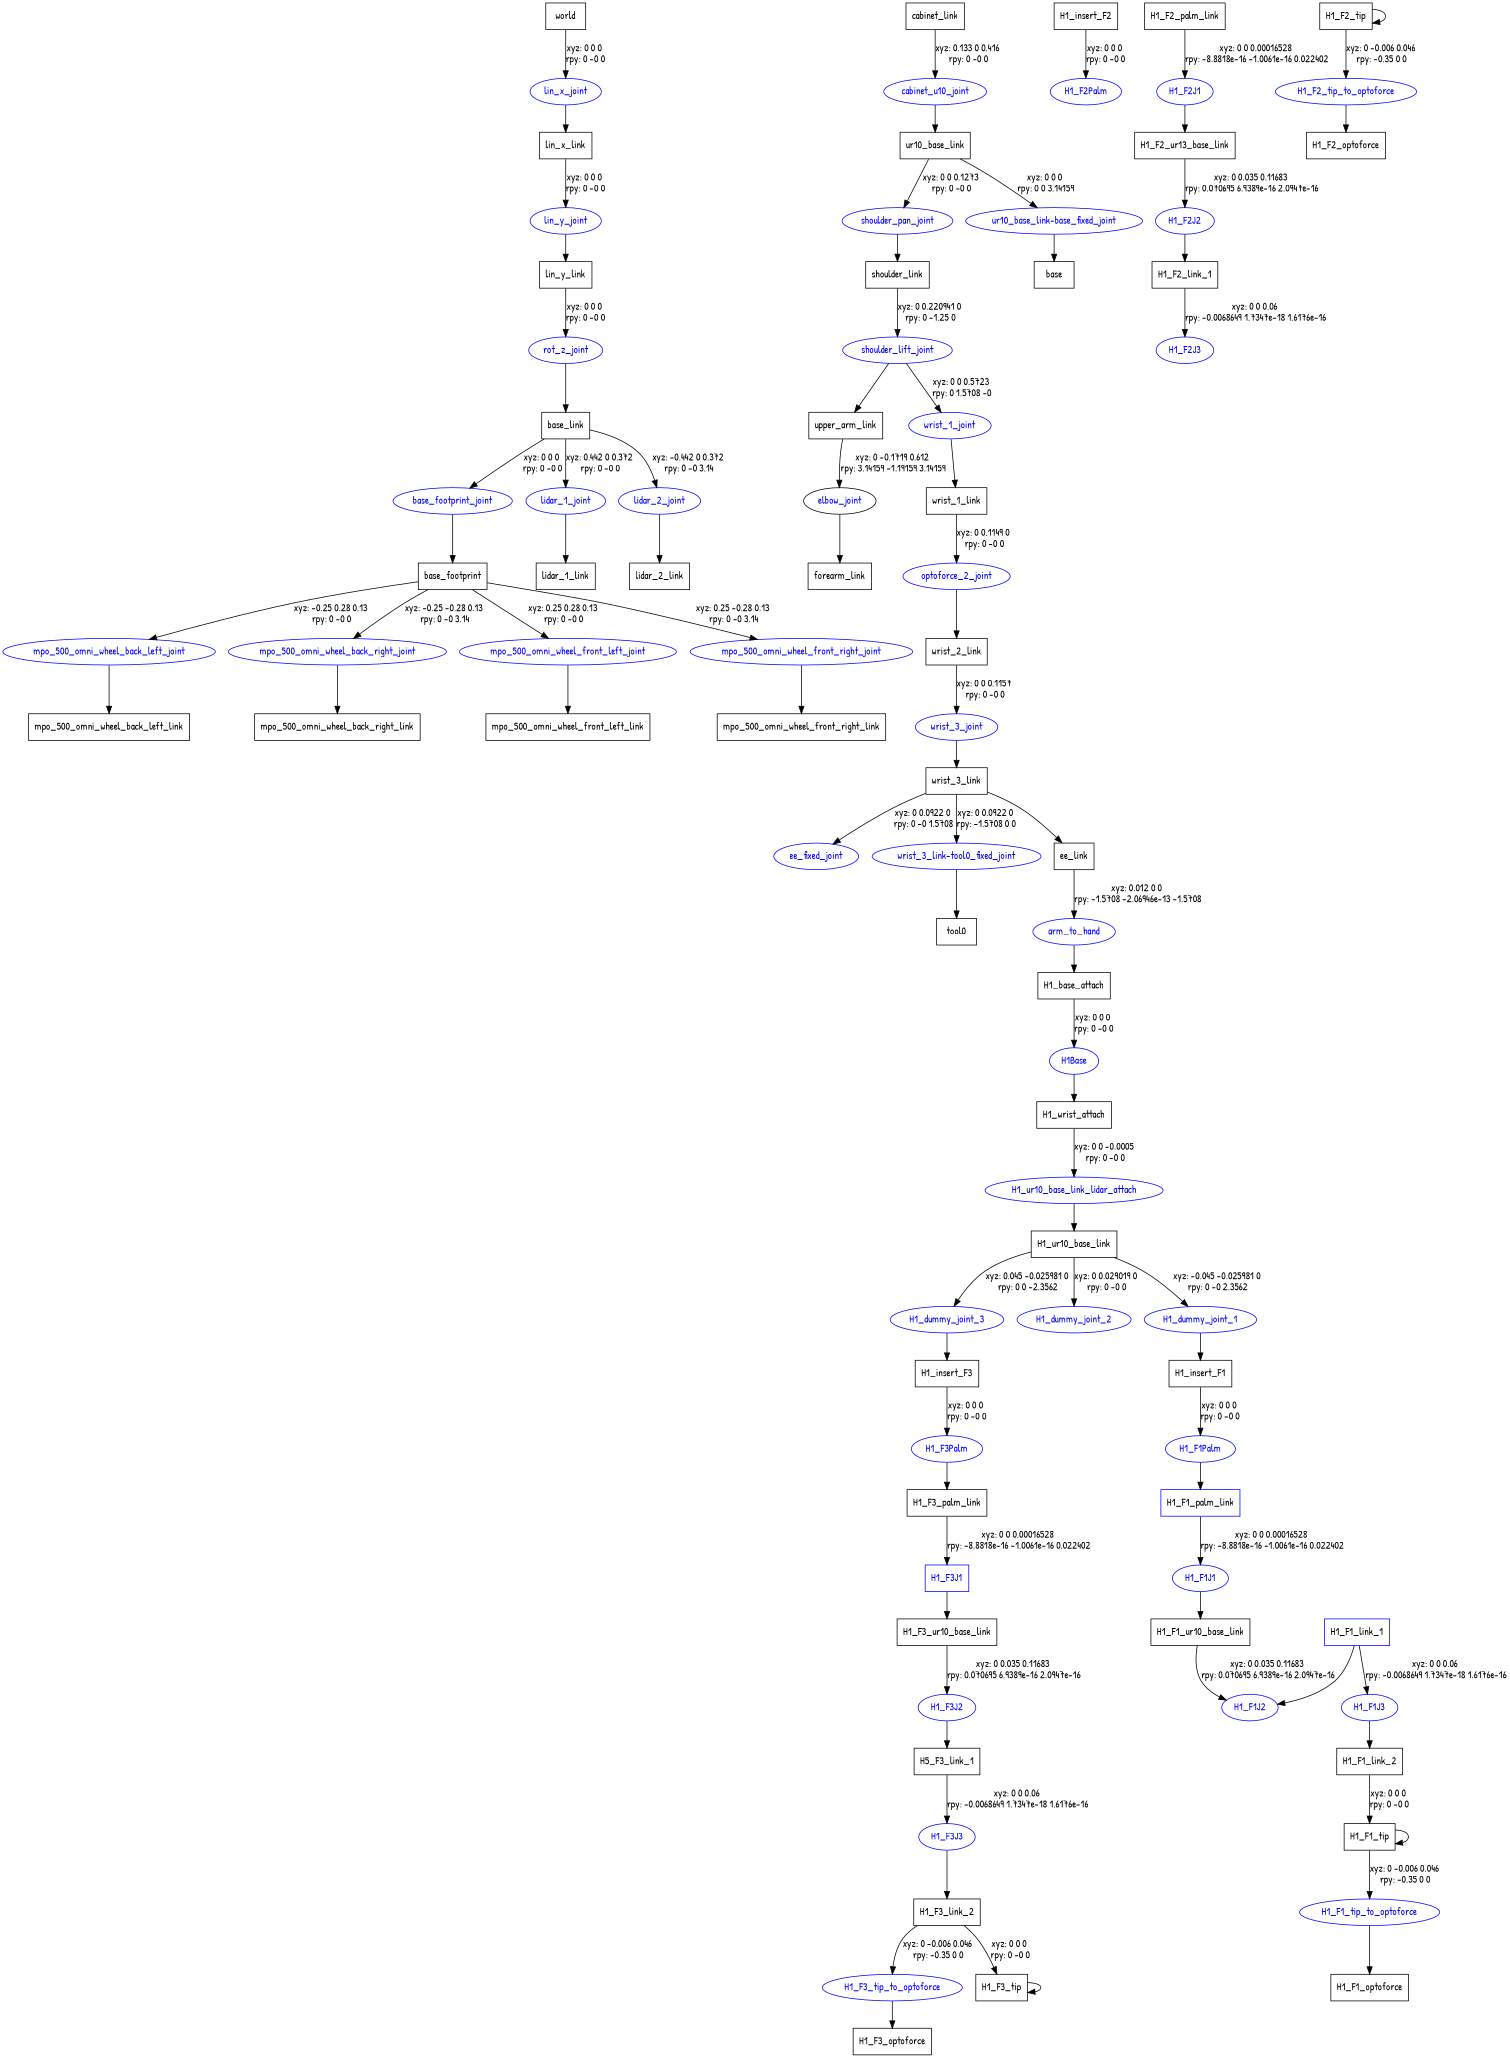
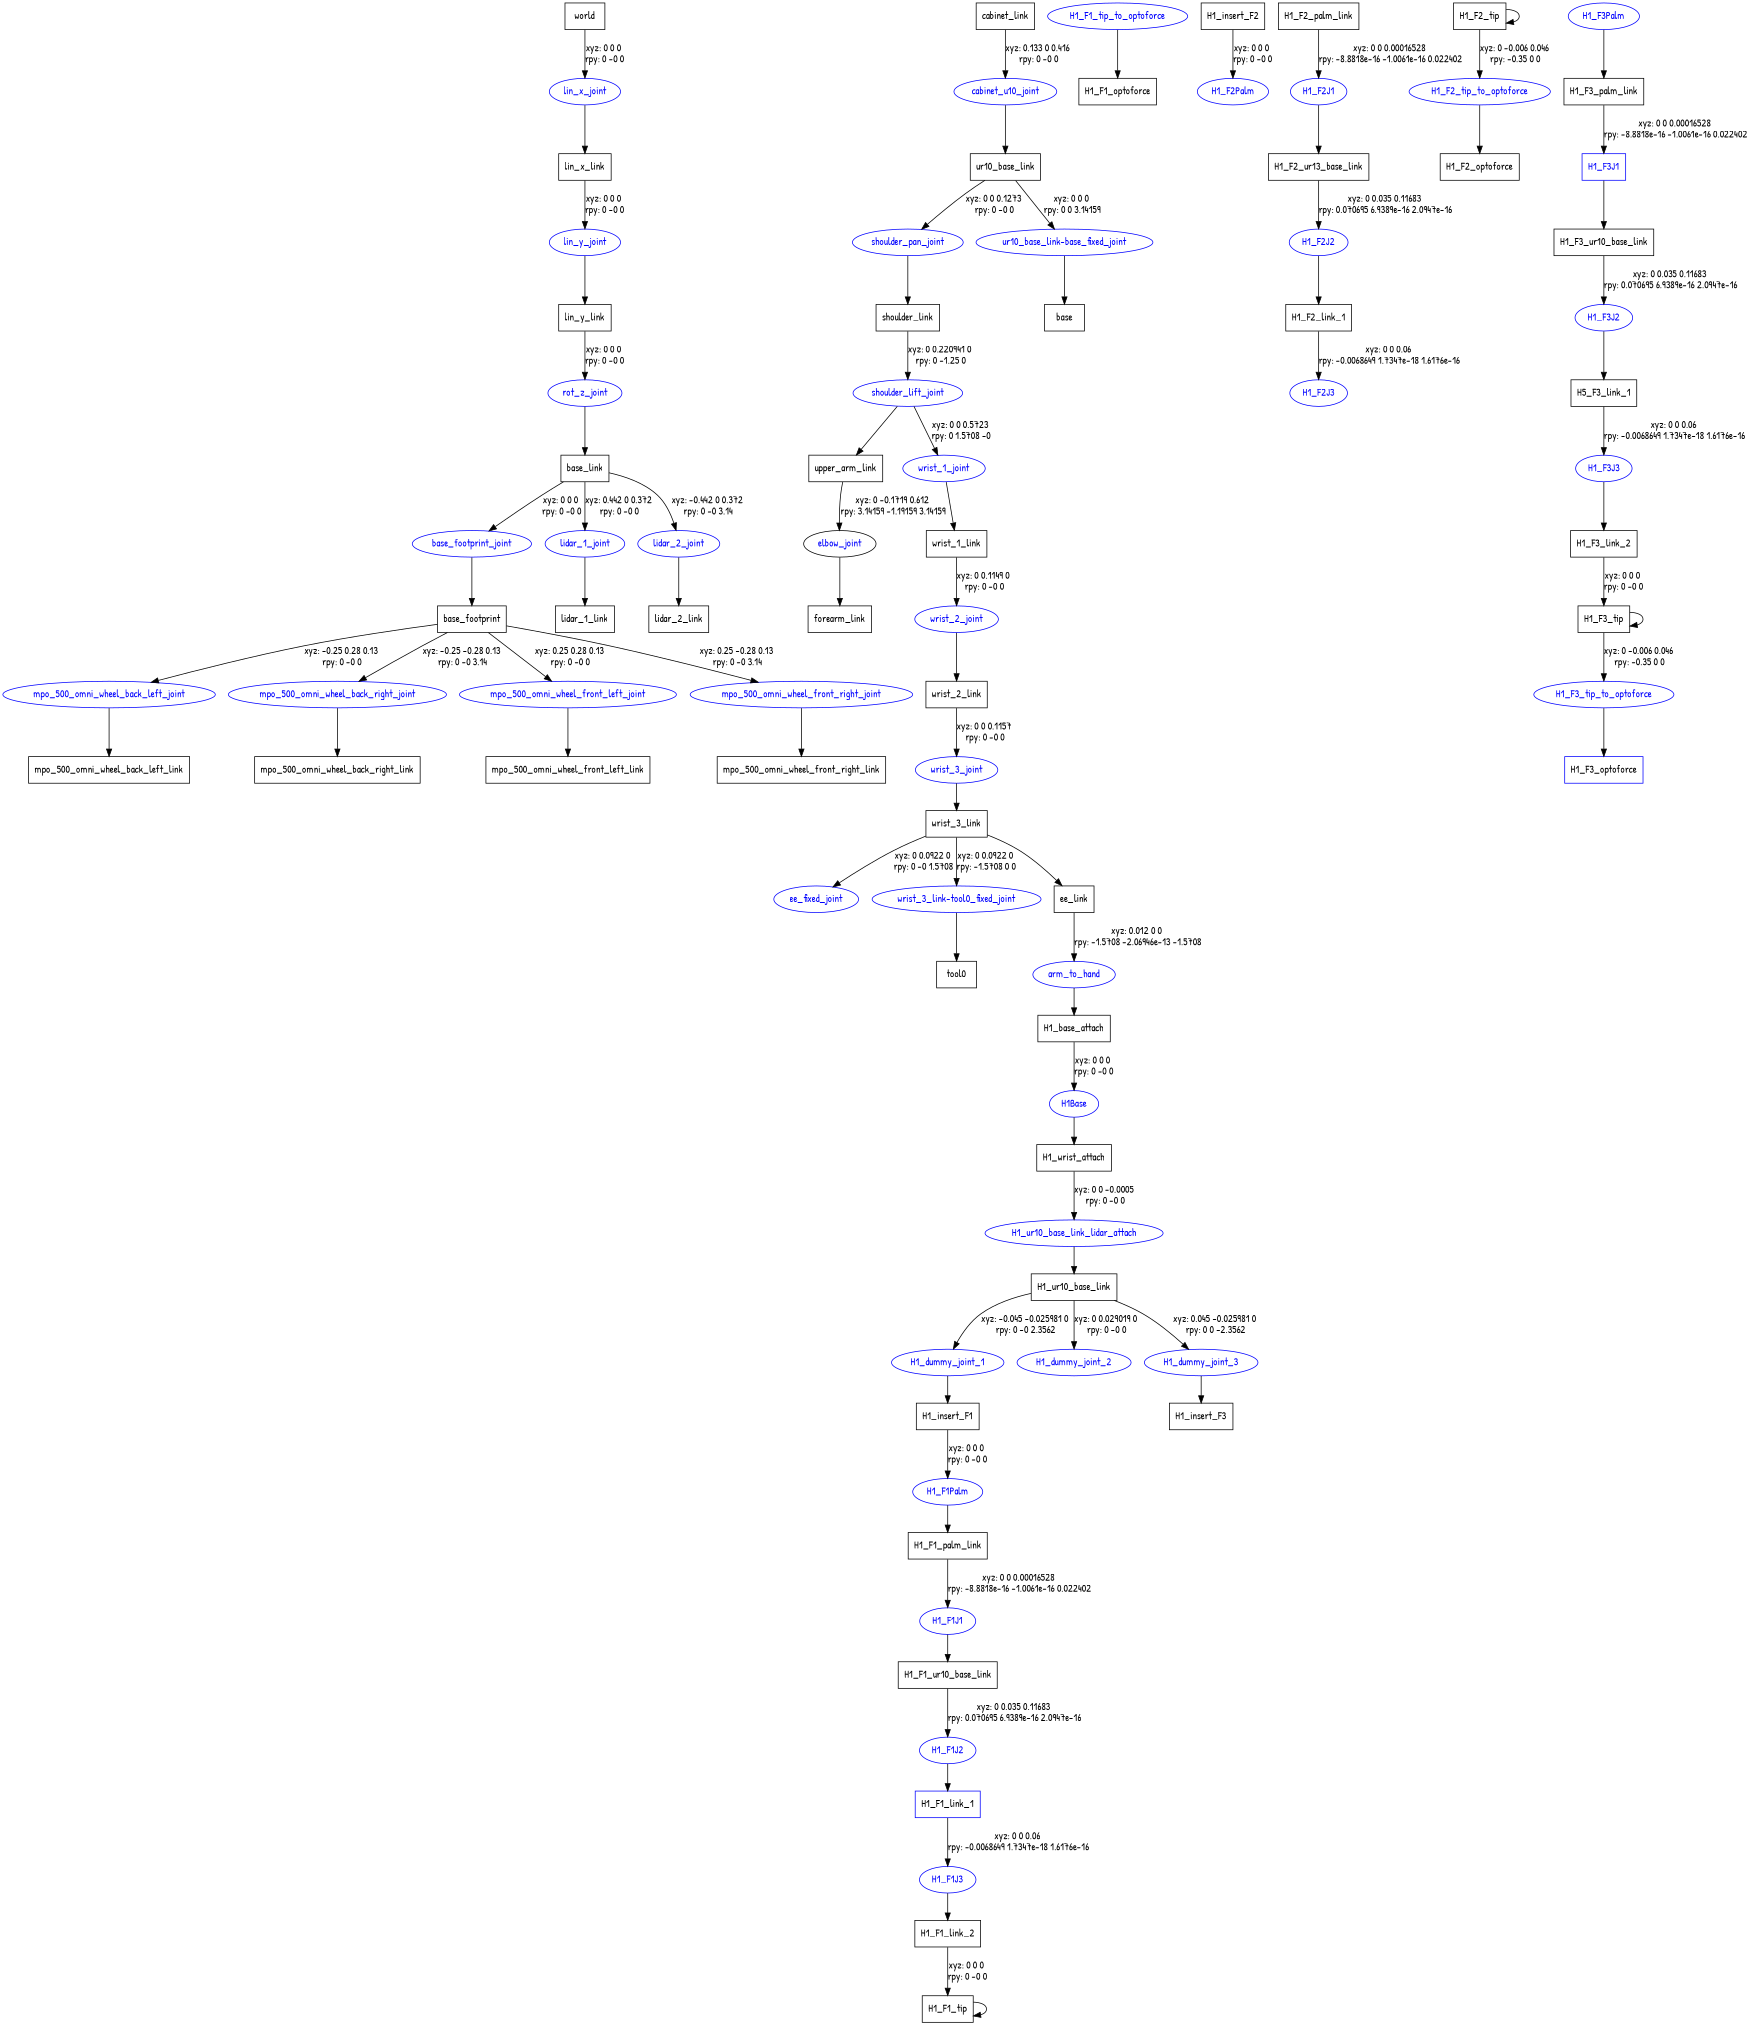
  digraph {
    fontname="Patrick Hand"
    node [fontname="Patrick Hand" shape=box]
    edge [fontname="Patrick Hand"]
    n1 [label=world]
    lin_x_joint [color=blue fontcolor=blue shape=ellipse]
    n3 [label=lin_x_link]
    lin_y_joint [color=blue fontcolor=blue shape=ellipse]
    n5 [label=lin_y_link]
    rot_z_joint [color=blue fontcolor=blue shape=ellipse]
    n7 [label=base_link]
    base_footprint_joint [color=blue fontcolor=blue shape=ellipse]
    lidar_1_joint [color=blue fontcolor=blue shape=ellipse]
    lidar_2_joint [color=blue fontcolor=blue shape=ellipse]
    n11 [label=base_footprint]
    n12 [label=lidar_1_link]
    n13 [label=lidar_2_link]
    mpo_500_omni_wheel_back_left_joint [color=blue fontcolor=blue shape=ellipse]
    mpo_500_omni_wheel_back_right_joint [color=blue fontcolor=blue shape=ellipse]
    mpo_500_omni_wheel_front_left_joint [color=blue fontcolor=blue shape=ellipse]
    mpo_500_omni_wheel_front_right_joint [color=blue fontcolor=blue shape=ellipse]
    n18 [label=mpo_500_omni_wheel_back_left_link]
    n19 [label=mpo_500_omni_wheel_back_right_link]
    n20 [label=mpo_500_omni_wheel_front_left_link]
    n21 [label=mpo_500_omni_wheel_front_right_link]
    n22 [label=cabinet_link]
    cabinet_u10_joint [color=blue fontcolor=blue shape=ellipse]
    n24 [label=ur10_base_link]
    shoulder_pan_joint [color=blue fontcolor=blue shape=ellipse]
    "ur10_base_link-base_fixed_joint" [color=blue fontcolor=blue shape=ellipse]
    n27 [label=shoulder_link]
    n28 [label=base]
    shoulder_lift_joint [color=blue fontcolor=blue shape=ellipse]
    n30 [label=upper_arm_link]
    wrist_1_joint [color=blue fontcolor=blue shape=ellipse]
    elbow_joint [color=black fontcolor=blue shape=ellipse]
    n33 [label=forearm_link]
    n34 [label=wrist_1_link]
-   wrist_2_joint [color=blue fontcolor=blue shape=ellipse label=optoforce_2_joint]
+   wrist_2_joint [color=blue fontcolor=blue shape=ellipse]
    n36 [label=wrist_2_link]
    wrist_3_joint [color=blue fontcolor=blue shape=ellipse]
    n38 [label=wrist_3_link]
    ee_fixed_joint [color=blue fontcolor=blue shape=ellipse]
    "wrist_3_link-tool0_fixed_joint" [color=blue fontcolor=blue shape=ellipse]
    n41 [label=ee_link]
    n42 [label=tool0]
    arm_to_hand [color=blue fontcolor=blue shape=ellipse]
    n44 [label=H1_base_attach]
    H1Base [color=blue fontcolor=blue shape=ellipse]
    n46 [label=H1_wrist_attach]
    n47 [color=blue fontcolor=blue label=H1_ur10_base_link_lidar_attach shape=ellipse]
    n48 [label=H1_ur10_base_link]
    H1_dummy_joint_1 [color=blue fontcolor=blue shape=ellipse]
    H1_dummy_joint_2 [color=blue fontcolor=blue shape=ellipse]
    H1_dummy_joint_3 [color=blue fontcolor=blue shape=ellipse]
    n52 [label=H1_insert_F1]
    n53 [label=H1_insert_F3]
    H1_F1Palm [color=blue fontcolor=blue shape=ellipse]
-   n55 [label=H1_F1_palm_link color=blue]
+   n55 [label=H1_F1_palm_link]
    H1_F1J1 [color=blue fontcolor=blue shape=ellipse]
    n57 [label=H1_F1_ur10_base_link]
    H1_F1J2 [color=blue fontcolor=blue shape=ellipse]
    n59 [color=blue label=H1_F1_link_1]
    H1_F1J3 [color=blue fontcolor=blue shape=ellipse]
    n61 [label=H1_F1_link_2]
    n62 [label=H1_F1_tip]
    H1_F1_tip_to_optoforce [color=blue fontcolor=blue shape=ellipse]
    n64 [label=H1_F1_optoforce]
    n65 [label=H1_insert_F2]
    H1_F2Palm [color=blue fontcolor=blue shape=ellipse]
    n67 [label=H1_F2_palm_link]
    H1_F2J1 [color=blue fontcolor=blue shape=ellipse]
    n69 [label=H1_F2_ur13_base_link]
    H1_F2J2 [color=blue fontcolor=blue shape=ellipse]
    n71 [label=H1_F2_link_1]
    H1_F2J3 [color=blue fontcolor=blue shape=ellipse]
    n73 [label=H1_F2_tip]
    H1_F2_tip_to_optoforce [color=blue fontcolor=blue shape=ellipse]
    n75 [label=H1_F2_optoforce]
    H1_F3Palm [color=blue fontcolor=blue shape=ellipse]
    n77 [label=H1_F3_palm_link]
    H1_F3J1 [color=blue fontcolor=blue]
    n79 [label=H1_F3_ur10_base_link]
    H1_F3J2 [color=blue fontcolor=blue shape=ellipse]
    n81 [label=H5_F3_link_1]
    H1_F3J3 [color=blue fontcolor=blue shape=ellipse]
    n83 [label=H1_F3_link_2]
    n84 [label=H1_F3_tip]
    H1_F3_tip_to_optoforce [color=blue fontcolor=blue shape=ellipse]
-   n86 [label=H1_F3_optoforce]
+   n86 [label=H1_F3_optoforce color=blue]
    n1 -> lin_x_joint [label="xyz: 0 0 0 \nrpy: 0 -0 0"]
    lin_x_joint -> n3
    n3 -> lin_y_joint [label="xyz: 0 0 0 \nrpy: 0 -0 0"]
    lin_y_joint -> n5
    n5 -> rot_z_joint [label="xyz: 0 0 0 \nrpy: 0 -0 0"]
    rot_z_joint -> n7
    n7 -> base_footprint_joint [label="xyz: 0 0 0 \nrpy: 0 -0 0"]
    n7 -> lidar_1_joint [label="xyz: 0.442 0 0.372 \nrpy: 0 -0 0"]
    n7 -> lidar_2_joint [label="xyz: -0.442 0 0.372 \nrpy: 0 -0 3.14"]
    base_footprint_joint -> n11
    lidar_1_joint -> n12
    lidar_2_joint -> n13
    n11 -> mpo_500_omni_wheel_back_left_joint [label="xyz: -0.25 0.28 0.13 \nrpy: 0 -0 0"]
    n11 -> mpo_500_omni_wheel_back_right_joint [label="xyz: -0.25 -0.28 0.13 \nrpy: 0 -0 3.14"]
    n11 -> mpo_500_omni_wheel_front_left_joint [label="xyz: 0.25 0.28 0.13 \nrpy: 0 -0 0"]
    n11 -> mpo_500_omni_wheel_front_right_joint [label="xyz: 0.25 -0.28 0.13 \nrpy: 0 -0 3.14"]
    mpo_500_omni_wheel_back_left_joint -> n18
    mpo_500_omni_wheel_back_right_joint -> n19
    mpo_500_omni_wheel_front_left_joint -> n20
    mpo_500_omni_wheel_front_right_joint -> n21
    n22 -> cabinet_u10_joint [label="xyz: 0.133 0 0.416 \nrpy: 0 -0 0"]
    cabinet_u10_joint -> n24
    n24 -> shoulder_pan_joint [label="xyz: 0 0 0.1273 \nrpy: 0 -0 0"]
    n24 -> "ur10_base_link-base_fixed_joint" [label="xyz: 0 0 0 \nrpy: 0 0 3.14159"]
    shoulder_pan_joint -> n27
    "ur10_base_link-base_fixed_joint" -> n28
    n27 -> shoulder_lift_joint [label="xyz: 0 0.220941 0 \nrpy: 0 -1.25 0"]
    shoulder_lift_joint -> n30
    shoulder_lift_joint -> wrist_1_joint [label="xyz: 0 0 0.5723 \nrpy: 0 1.5708 -0"]
    n30 -> elbow_joint [label="xyz: 0 -0.1719 0.612 \nrpy: 3.14159 -1.19159 3.14159"]
    wrist_1_joint -> n34
    elbow_joint -> n33
    n34 -> wrist_2_joint [label="xyz: 0 0.1149 0 \nrpy: 0 -0 0"]
    wrist_2_joint -> n36
    n36 -> wrist_3_joint [label="xyz: 0 0 0.1157 \nrpy: 0 -0 0"]
    wrist_3_joint -> n38
    n38 -> ee_fixed_joint [label="xyz: 0 0.0922 0 \nrpy: 0 -0 1.5708"]
    n38 -> "wrist_3_link-tool0_fixed_joint" [label="xyz: 0 0.0922 0 \nrpy: -1.5708 0 0"]
    n38 -> n41
    "wrist_3_link-tool0_fixed_joint" -> n42
    n41 -> arm_to_hand [label="xyz: 0.012 0 0 \nrpy: -1.5708 -2.06946e-13 -1.5708"]
    arm_to_hand -> n44
    n44 -> H1Base [label="xyz: 0 0 0 \nrpy: 0 -0 0"]
    H1Base -> n46
    n46 -> n47 [label="xyz: 0 0 -0.0005 \nrpy: 0 -0 0"]
    n47 -> n48
    n48 -> H1_dummy_joint_1 [label="xyz: -0.045 -0.025981 0 \nrpy: 0 -0 2.3562"]
    n48 -> H1_dummy_joint_2 [label="xyz: 0 0.029019 0 \nrpy: 0 -0 0"]
    n48 -> H1_dummy_joint_3 [label="xyz: 0.045 -0.025981 0 \nrpy: 0 0 -2.3562"]
    H1_dummy_joint_1 -> n52
    H1_dummy_joint_3 -> n53
    n52 -> H1_F1Palm [label="xyz: 0 0 0 \nrpy: 0 -0 0"]
-   n53 -> H1_F3Palm [label="xyz: 0 0 0 \nrpy: 0 -0 0"]
    H1_F1Palm -> n55
    n55 -> H1_F1J1 [label="xyz: 0 0 0.00016528 \nrpy: -8.8818e-16 -1.0061e-16 0.022402"]
    H1_F1J1 -> n57
    n57 -> H1_F1J2 [label="xyz: 0 0.035 0.11683 \nrpy: 0.070695 6.9389e-16 2.0947e-16"]
-   n59 -> H1_F1J2
+   H1_F1J2 -> n59
    n59 -> H1_F1J3 [label="xyz: 0 0 0.06 \nrpy: -0.0068649 1.7347e-18 1.6176e-16"]
    H1_F1J3 -> n61
    n61 -> n62 [label="xyz: 0 0 0 \nrpy: 0 -0 0"]
    n62 -> n62
-   n62 -> H1_F1_tip_to_optoforce [label="xyz: 0 -0.006 0.046 \nrpy: -0.35 0 0"]
    H1_F1_tip_to_optoforce -> n64
    n65 -> H1_F2Palm [label="xyz: 0 0 0 \nrpy: 0 -0 0"]
    n67 -> H1_F2J1 [label="xyz: 0 0 0.00016528 \nrpy: -8.8818e-16 -1.0061e-16 0.022402"]
    H1_F2J1 -> n69
    n69 -> H1_F2J2 [label="xyz: 0 0.035 0.11683 \nrpy: 0.070695 6.9389e-16 2.0947e-16"]
    H1_F2J2 -> n71
    n71 -> H1_F2J3 [label="xyz: 0 0 0.06 \nrpy: -0.0068649 1.7347e-18 1.6176e-16"]
    n73 -> n73
    n73 -> H1_F2_tip_to_optoforce [label="xyz: 0 -0.006 0.046 \nrpy: -0.35 0 0"]
    H1_F2_tip_to_optoforce -> n75
    H1_F3Palm -> n77
    n77 -> H1_F3J1 [label="xyz: 0 0 0.00016528 \nrpy: -8.8818e-16 -1.0061e-16 0.022402"]
    H1_F3J1 -> n79
    n79 -> H1_F3J2 [label="xyz: 0 0.035 0.11683 \nrpy: 0.070695 6.9389e-16 2.0947e-16"]
    H1_F3J2 -> n81
    n81 -> H1_F3J3 [label="xyz: 0 0 0.06 \nrpy: -0.0068649 1.7347e-18 1.6176e-16"]
    H1_F3J3 -> n83
    n83 -> n84 [label="xyz: 0 0 0 \nrpy: 0 -0 0"]
    n84 -> n84
-   n83 -> H1_F3_tip_to_optoforce [label="xyz: 0 -0.006 0.046 \nrpy: -0.35 0 0"]
+   n84 -> H1_F3_tip_to_optoforce [label="xyz: 0 -0.006 0.046 \nrpy: -0.35 0 0"]
    H1_F3_tip_to_optoforce -> n86
  }
